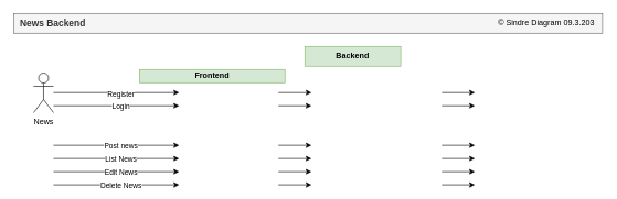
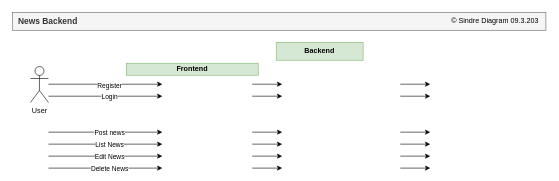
  <mxCell id="0" />
  <mxCell id="1" parent="0" />
  <mxCell id="2" value="&lt;span style=&quot;font-size: 14px;&quot;&gt;&lt;b&gt;&amp;nbsp; News Backend&lt;/b&gt;&lt;/span&gt;" style="rounded=0;whiteSpace=wrap;html=1;fillColor=#f5f5f5;fontColor=#333333;strokeColor=#666666;align=left;" parent="1" vertex="1"><mxGeometry width="890" height="30" as="geometry" x="20" y="20" /></mxCell>
  <mxCell id="3" value="© Sindre Diagram 09.3.203" style="text;html=1;strokeColor=none;fillColor=none;align=right;verticalAlign=middle;whiteSpace=wrap;rounded=0;" parent="1" vertex="1"><mxGeometry x="650" width="250" height="30" as="geometry" y="20" /></mxCell>
- <mxCell id="4" value="News" style="shape=umlActor;verticalLabelPosition=bottom;verticalAlign=top;html=1;outlineConnect=0;" vertex="1" parent="1"><mxGeometry x="50" y="110.5" width="30" height="60" as="geometry" /></mxCell>
+ <mxCell id="4" value="User" style="shape=umlActor;verticalLabelPosition=bottom;verticalAlign=top;html=1;outlineConnect=0;" vertex="1" parent="1"><mxGeometry x="50" y="110.5" width="30" height="60" as="geometry" /></mxCell>
  <mxCell id="5" value="" style="endArrow=classic;html=1;rounded=0;" edge="1" parent="1"><mxGeometry width="50" height="50" relative="1" as="geometry"><mxPoint x="80" y="140" as="sourcePoint" /><mxPoint x="270" y="140" as="targetPoint" /></mxGeometry></mxCell>
  <mxCell id="6" value="Register" style="edgeLabel;html=1;align=center;verticalAlign=middle;resizable=0;points=[];" vertex="1" connectable="0" parent="5"><mxGeometry x="0.287" y="4" relative="1" as="geometry"><mxPoint x="-21" y="5" as="offset" /></mxGeometry></mxCell>
  <mxCell id="7" value="" style="endArrow=classic;html=1;rounded=0;" edge="1" parent="1"><mxGeometry width="50" height="50" relative="1" as="geometry"><mxPoint x="80" y="160" as="sourcePoint" /><mxPoint x="270" y="160" as="targetPoint" /></mxGeometry></mxCell>
  <mxCell id="8" value="Login" style="edgeLabel;html=1;align=center;verticalAlign=middle;resizable=0;points=[];" vertex="1" connectable="0" parent="7"><mxGeometry x="0.287" y="4" relative="1" as="geometry"><mxPoint x="-21" y="5" as="offset" /></mxGeometry></mxCell>
  <mxCell id="9" value="Frontend" style="rounded=0;whiteSpace=wrap;html=1;fillColor=#d5e8d4;strokeColor=#82b366;fontStyle=1" vertex="1" parent="1"><mxGeometry x="210" y="105" width="220" height="20" as="geometry" /></mxCell>
  <mxCell id="10" value="Backend" style="rounded=0;whiteSpace=wrap;html=1;fillColor=#d5e8d4;strokeColor=#82b366;fontStyle=1" vertex="1" parent="1"><mxGeometry x="460" y="70" width="145" height="30" as="geometry" /></mxCell>
  <mxCell id="11" value="" style="endArrow=classic;html=1;rounded=0;" edge="1" parent="1"><mxGeometry width="50" height="50" relative="1" as="geometry"><mxPoint x="420" y="140" as="sourcePoint" /><mxPoint x="470" y="140" as="targetPoint" /></mxGeometry></mxCell>
  <mxCell id="12" value="" style="endArrow=classic;html=1;rounded=0;" edge="1" parent="1"><mxGeometry width="50" height="50" relative="1" as="geometry"><mxPoint x="420" y="160" as="sourcePoint" /><mxPoint x="470" y="160" as="targetPoint" /></mxGeometry></mxCell>
  <mxCell id="13" value="" style="endArrow=classic;html=1;rounded=0;" edge="1" parent="1"><mxGeometry width="50" height="50" relative="1" as="geometry"><mxPoint x="80" y="240" as="sourcePoint" /><mxPoint x="270" y="240" as="targetPoint" /></mxGeometry></mxCell>
  <mxCell id="14" value="List News" style="edgeLabel;html=1;align=center;verticalAlign=middle;resizable=0;points=[];" vertex="1" connectable="0" parent="13"><mxGeometry x="0.287" y="4" relative="1" as="geometry"><mxPoint x="-21" y="5" as="offset" /></mxGeometry></mxCell>
  <mxCell id="15" value="" style="endArrow=classic;html=1;rounded=0;" edge="1" parent="1"><mxGeometry width="50" height="50" relative="1" as="geometry"><mxPoint x="80" y="260" as="sourcePoint" /><mxPoint x="270" y="260" as="targetPoint" /></mxGeometry></mxCell>
  <mxCell id="16" value="Edit News" style="edgeLabel;html=1;align=center;verticalAlign=middle;resizable=0;points=[];" vertex="1" connectable="0" parent="15"><mxGeometry x="0.287" y="4" relative="1" as="geometry"><mxPoint x="-21" y="5" as="offset" /></mxGeometry></mxCell>
  <mxCell id="17" value="" style="endArrow=classic;html=1;rounded=0;" edge="1" parent="1"><mxGeometry width="50" height="50" relative="1" as="geometry"><mxPoint x="80" y="280" as="sourcePoint" /><mxPoint x="270" y="280" as="targetPoint" /></mxGeometry></mxCell>
  <mxCell id="18" value="Delete News" style="edgeLabel;html=1;align=center;verticalAlign=middle;resizable=0;points=[];" vertex="1" connectable="0" parent="17"><mxGeometry x="0.287" y="4" relative="1" as="geometry"><mxPoint x="-21" y="5" as="offset" /></mxGeometry></mxCell>
  <mxCell id="19" value="" style="endArrow=classic;html=1;rounded=0;" edge="1" parent="1"><mxGeometry width="50" height="50" relative="1" as="geometry"><mxPoint x="80" y="220" as="sourcePoint" /><mxPoint x="270" y="220" as="targetPoint" /></mxGeometry></mxCell>
  <mxCell id="20" value="Post news" style="edgeLabel;html=1;align=center;verticalAlign=middle;resizable=0;points=[];" vertex="1" connectable="0" parent="19"><mxGeometry x="0.287" y="4" relative="1" as="geometry"><mxPoint x="-21" y="5" as="offset" /></mxGeometry></mxCell>
  <mxCell id="21" value="" style="endArrow=classic;html=1;rounded=0;" edge="1" parent="1"><mxGeometry width="50" height="50" relative="1" as="geometry"><mxPoint x="420" y="220" as="sourcePoint" /><mxPoint x="470" y="220" as="targetPoint" /></mxGeometry></mxCell>
  <mxCell id="22" value="" style="endArrow=classic;html=1;rounded=0;" edge="1" parent="1"><mxGeometry width="50" height="50" relative="1" as="geometry"><mxPoint x="420" y="240" as="sourcePoint" /><mxPoint x="470" y="240" as="targetPoint" /></mxGeometry></mxCell>
  <mxCell id="23" value="" style="endArrow=classic;html=1;rounded=0;" edge="1" parent="1"><mxGeometry width="50" height="50" relative="1" as="geometry"><mxPoint x="420" y="260" as="sourcePoint" /><mxPoint x="470" y="260" as="targetPoint" /></mxGeometry></mxCell>
  <mxCell id="24" value="" style="endArrow=classic;html=1;rounded=0;" edge="1" parent="1"><mxGeometry width="50" height="50" relative="1" as="geometry"><mxPoint x="420" y="280" as="sourcePoint" /><mxPoint x="470" y="280" as="targetPoint" /></mxGeometry></mxCell>
  <mxCell id="25" value="" style="endArrow=classic;html=1;rounded=0;" edge="1" parent="1"><mxGeometry width="50" height="50" relative="1" as="geometry"><mxPoint x="667" y="140" as="sourcePoint" /><mxPoint x="717" y="140" as="targetPoint" /></mxGeometry></mxCell>
  <mxCell id="26" value="" style="endArrow=classic;html=1;rounded=0;" edge="1" parent="1"><mxGeometry width="50" height="50" relative="1" as="geometry"><mxPoint x="667" y="160" as="sourcePoint" /><mxPoint x="717" y="160" as="targetPoint" /></mxGeometry></mxCell>
  <mxCell id="27" value="" style="endArrow=classic;html=1;rounded=0;" edge="1" parent="1"><mxGeometry width="50" height="50" relative="1" as="geometry"><mxPoint x="667" y="220" as="sourcePoint" /><mxPoint x="717" y="220" as="targetPoint" /></mxGeometry></mxCell>
  <mxCell id="28" value="" style="endArrow=classic;html=1;rounded=0;" edge="1" parent="1"><mxGeometry width="50" height="50" relative="1" as="geometry"><mxPoint x="667" y="240" as="sourcePoint" /><mxPoint x="717" y="240" as="targetPoint" /></mxGeometry></mxCell>
  <mxCell id="29" value="" style="endArrow=classic;html=1;rounded=0;" edge="1" parent="1"><mxGeometry width="50" height="50" relative="1" as="geometry"><mxPoint x="667" y="260" as="sourcePoint" /><mxPoint x="717" y="260" as="targetPoint" /></mxGeometry></mxCell>
  <mxCell id="30" value="" style="endArrow=classic;html=1;rounded=0;" edge="1" parent="1"><mxGeometry width="50" height="50" relative="1" as="geometry"><mxPoint x="667" y="280" as="sourcePoint" /><mxPoint x="717" y="280" as="targetPoint" /></mxGeometry></mxCell>
